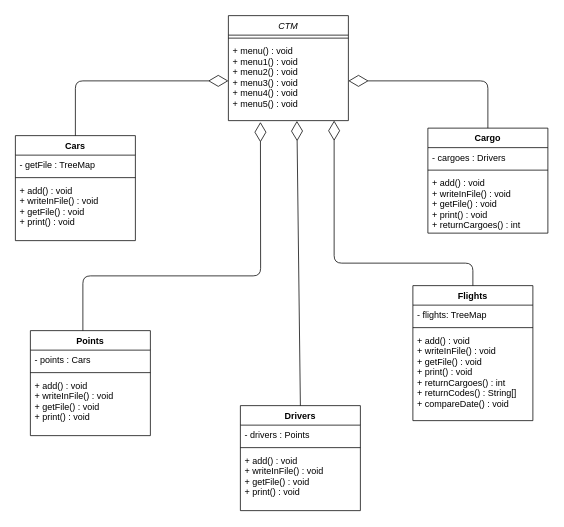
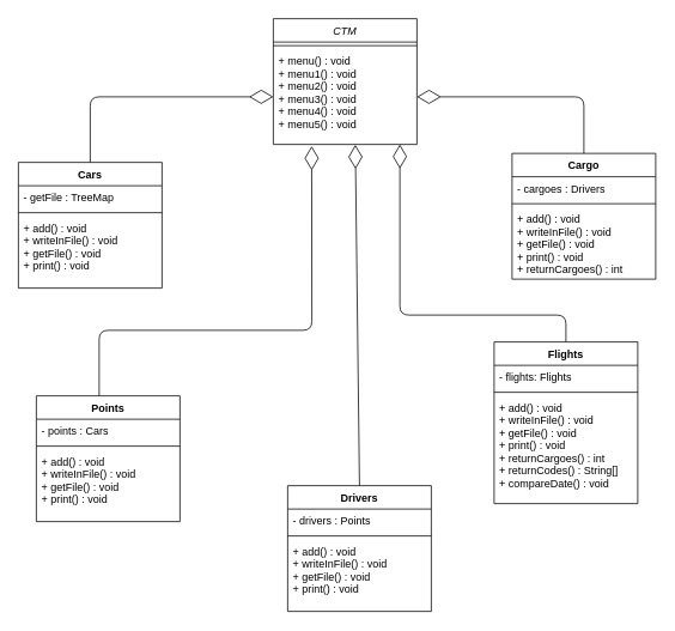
  <mxCell id="0" />
  <mxCell id="1" parent="0" />
  <mxCell id="2" value="CTM" style="swimlane;fontStyle=2;align=center;verticalAlign=top;childLayout=stackLayout;horizontal=1;startSize=26;horizontalStack=0;resizeParent=1;resizeLast=0;collapsible=1;marginBottom=0;rounded=0;shadow=0;strokeWidth=1;" parent="1" vertex="1"><mxGeometry x="304" y="20" width="160" height="140" as="geometry"><mxRectangle x="230" y="140" width="160" height="26" as="alternateBounds" /></mxGeometry></mxCell>
  <mxCell id="3" value="" style="line;html=1;strokeWidth=1;align=left;verticalAlign=middle;spacingTop=-1;spacingLeft=3;spacingRight=3;rotatable=0;labelPosition=right;points=[];portConstraint=eastwest;" parent="2" vertex="1"><mxGeometry y="26" width="160" height="8" as="geometry" /></mxCell>
  <mxCell id="4" value="+ menu() : void&#10;+ menu1() : void&#10;+ menu2() : void &#10;+ menu3() : void&#10;+ menu4() : void&#10;+ menu5() : void" style="text;align=left;verticalAlign=top;spacingLeft=4;spacingRight=4;overflow=hidden;rotatable=0;points=[[0,0.5],[1,0.5]];portConstraint=eastwest;" parent="2" vertex="1"><mxGeometry y="34" width="160" height="106" as="geometry" /></mxCell>
  <mxCell id="5" value="Drivers" style="swimlane;fontStyle=1;align=center;verticalAlign=top;childLayout=stackLayout;horizontal=1;startSize=26;horizontalStack=0;resizeParent=1;resizeParentMax=0;resizeLast=0;collapsible=1;marginBottom=0;" vertex="1" parent="1"><mxGeometry x="320" y="540" width="160" height="140" as="geometry" /></mxCell>
  <mxCell id="6" value="- drivers : Points" style="text;strokeColor=none;fillColor=none;align=left;verticalAlign=top;spacingLeft=4;spacingRight=4;overflow=hidden;rotatable=0;points=[[0,0.5],[1,0.5]];portConstraint=eastwest;" vertex="1" parent="5"><mxGeometry y="26" width="160" height="26" as="geometry" /></mxCell>
  <mxCell id="7" value="" style="line;strokeWidth=1;fillColor=none;align=left;verticalAlign=middle;spacingTop=-1;spacingLeft=3;spacingRight=3;rotatable=0;labelPosition=right;points=[];portConstraint=eastwest;" vertex="1" parent="5"><mxGeometry y="52" width="160" height="8" as="geometry" /></mxCell>
  <mxCell id="8" value="+ add() : void&#10;+ writeInFile() : void&#10;+ getFile() : void&#10;+ print() : void" style="text;strokeColor=none;fillColor=none;align=left;verticalAlign=top;spacingLeft=4;spacingRight=4;overflow=hidden;rotatable=0;points=[[0,0.5],[1,0.5]];portConstraint=eastwest;" vertex="1" parent="5"><mxGeometry y="60" width="160" height="80" as="geometry" /></mxCell>
  <mxCell id="9" value="Cars" style="swimlane;fontStyle=1;align=center;verticalAlign=top;childLayout=stackLayout;horizontal=1;startSize=26;horizontalStack=0;resizeParent=1;resizeParentMax=0;resizeLast=0;collapsible=1;marginBottom=0;" vertex="1" parent="1"><mxGeometry x="20" y="180" width="160" height="140" as="geometry" /></mxCell>
  <mxCell id="10" value="- getFile : TreeMap" style="text;strokeColor=none;fillColor=none;align=left;verticalAlign=top;spacingLeft=4;spacingRight=4;overflow=hidden;rotatable=0;points=[[0,0.5],[1,0.5]];portConstraint=eastwest;" vertex="1" parent="9"><mxGeometry y="26" width="160" height="26" as="geometry" /></mxCell>
  <mxCell id="11" value="" style="line;strokeWidth=1;fillColor=none;align=left;verticalAlign=middle;spacingTop=-1;spacingLeft=3;spacingRight=3;rotatable=0;labelPosition=right;points=[];portConstraint=eastwest;" vertex="1" parent="9"><mxGeometry y="52" width="160" height="8" as="geometry" /></mxCell>
  <mxCell id="12" value="+ add() : void&#10;+ writeInFile() : void&#10;+ getFile() : void&#10;+ print() : void" style="text;strokeColor=none;fillColor=none;align=left;verticalAlign=top;spacingLeft=4;spacingRight=4;overflow=hidden;rotatable=0;points=[[0,0.5],[1,0.5]];portConstraint=eastwest;" vertex="1" parent="9"><mxGeometry y="60" width="160" height="80" as="geometry" /></mxCell>
  <mxCell id="13" value="Points" style="swimlane;fontStyle=1;align=center;verticalAlign=top;childLayout=stackLayout;horizontal=1;startSize=26;horizontalStack=0;resizeParent=1;resizeParentMax=0;resizeLast=0;collapsible=1;marginBottom=0;" vertex="1" parent="1"><mxGeometry x="40" y="440" width="160" height="140" as="geometry" /></mxCell>
  <mxCell id="14" value="- points : Cars" style="text;strokeColor=none;fillColor=none;align=left;verticalAlign=top;spacingLeft=4;spacingRight=4;overflow=hidden;rotatable=0;points=[[0,0.5],[1,0.5]];portConstraint=eastwest;" vertex="1" parent="13"><mxGeometry y="26" width="160" height="26" as="geometry" /></mxCell>
  <mxCell id="15" value="" style="line;strokeWidth=1;fillColor=none;align=left;verticalAlign=middle;spacingTop=-1;spacingLeft=3;spacingRight=3;rotatable=0;labelPosition=right;points=[];portConstraint=eastwest;" vertex="1" parent="13"><mxGeometry y="52" width="160" height="8" as="geometry" /></mxCell>
  <mxCell id="16" value="+ add() : void&#10;+ writeInFile() : void&#10;+ getFile() : void&#10;+ print() : void" style="text;strokeColor=none;fillColor=none;align=left;verticalAlign=top;spacingLeft=4;spacingRight=4;overflow=hidden;rotatable=0;points=[[0,0.5],[1,0.5]];portConstraint=eastwest;" vertex="1" parent="13"><mxGeometry y="60" width="160" height="80" as="geometry" /></mxCell>
  <mxCell id="17" value="Cargo" style="swimlane;fontStyle=1;align=center;verticalAlign=top;childLayout=stackLayout;horizontal=1;startSize=26;horizontalStack=0;resizeParent=1;resizeParentMax=0;resizeLast=0;collapsible=1;marginBottom=0;" vertex="1" parent="1"><mxGeometry x="570" y="170" width="160" height="140" as="geometry" /></mxCell>
  <mxCell id="18" value="- cargoes : Drivers" style="text;strokeColor=none;fillColor=none;align=left;verticalAlign=top;spacingLeft=4;spacingRight=4;overflow=hidden;rotatable=0;points=[[0,0.5],[1,0.5]];portConstraint=eastwest;" vertex="1" parent="17"><mxGeometry y="26" width="160" height="26" as="geometry" /></mxCell>
  <mxCell id="19" value="" style="line;strokeWidth=1;fillColor=none;align=left;verticalAlign=middle;spacingTop=-1;spacingLeft=3;spacingRight=3;rotatable=0;labelPosition=right;points=[];portConstraint=eastwest;" vertex="1" parent="17"><mxGeometry y="52" width="160" height="8" as="geometry" /></mxCell>
  <mxCell id="20" value="+ add() : void&#10;+ writeInFile() : void&#10;+ getFile() : void&#10;+ print() : void&#10;+ returnCargoes() : int" style="text;strokeColor=none;fillColor=none;align=left;verticalAlign=top;spacingLeft=4;spacingRight=4;overflow=hidden;rotatable=0;points=[[0,0.5],[1,0.5]];portConstraint=eastwest;" vertex="1" parent="17"><mxGeometry y="60" width="160" height="80" as="geometry" /></mxCell>
  <mxCell id="21" value="Flights" style="swimlane;fontStyle=1;align=center;verticalAlign=top;childLayout=stackLayout;horizontal=1;startSize=26;horizontalStack=0;resizeParent=1;resizeParentMax=0;resizeLast=0;collapsible=1;marginBottom=0;" vertex="1" parent="1"><mxGeometry x="550" y="380" width="160" height="180" as="geometry" /></mxCell>
- <mxCell id="22" value="- flights: TreeMap" style="text;strokeColor=none;fillColor=none;align=left;verticalAlign=top;spacingLeft=4;spacingRight=4;overflow=hidden;rotatable=0;points=[[0,0.5],[1,0.5]];portConstraint=eastwest;" vertex="1" parent="21"><mxGeometry y="26" width="160" height="26" as="geometry" /></mxCell>
+ <mxCell id="22" value="- flights: Flights" style="text;strokeColor=none;fillColor=none;align=left;verticalAlign=top;spacingLeft=4;spacingRight=4;overflow=hidden;rotatable=0;points=[[0,0.5],[1,0.5]];portConstraint=eastwest;" vertex="1" parent="21"><mxGeometry y="26" width="160" height="26" as="geometry" /></mxCell>
  <mxCell id="23" value="" style="line;strokeWidth=1;fillColor=none;align=left;verticalAlign=middle;spacingTop=-1;spacingLeft=3;spacingRight=3;rotatable=0;labelPosition=right;points=[];portConstraint=eastwest;" vertex="1" parent="21"><mxGeometry y="52" width="160" height="8" as="geometry" /></mxCell>
  <mxCell id="24" value="+ add() : void&#10;+ writeInFile() : void&#10;+ getFile() : void&#10;+ print() : void&#10;+ returnCargoes() : int&#10;+ returnCodes() : String[]&#10;+ compareDate() : void" style="text;strokeColor=none;fillColor=none;align=left;verticalAlign=top;spacingLeft=4;spacingRight=4;overflow=hidden;rotatable=0;points=[[0,0.5],[1,0.5]];portConstraint=eastwest;" vertex="1" parent="21"><mxGeometry y="60" width="160" height="120" as="geometry" /></mxCell>
  <mxCell id="25" value="" style="endArrow=diamondThin;endFill=0;endSize=24;html=1;entryX=0;entryY=0.5;entryDx=0;entryDy=0;exitX=0.5;exitY=0;exitDx=0;exitDy=0;" edge="1" parent="1" source="9" target="4"><mxGeometry width="160" relative="1" as="geometry"><mxPoint x="70" y="150" as="sourcePoint" /><mxPoint x="230" y="150" as="targetPoint" /><Array as="points"><mxPoint x="100" y="107" /></Array></mxGeometry></mxCell>
  <mxCell id="26" value="" style="endArrow=diamondThin;endFill=0;endSize=24;html=1;entryX=0.267;entryY=1.018;entryDx=0;entryDy=0;exitX=0.5;exitY=0;exitDx=0;exitDy=0;entryPerimeter=0;" edge="1" parent="1" target="4"><mxGeometry width="160" relative="1" as="geometry"><mxPoint x="110" y="440" as="sourcePoint" /><mxPoint x="314" y="367" as="targetPoint" /><Array as="points"><mxPoint x="110" y="367" /><mxPoint x="347" y="367" /></Array></mxGeometry></mxCell>
  <mxCell id="27" value="" style="endArrow=diamondThin;endFill=0;endSize=24;html=1;entryX=0.571;entryY=1.004;entryDx=0;entryDy=0;exitX=0.5;exitY=0;exitDx=0;exitDy=0;entryPerimeter=0;" edge="1" parent="1" source="5" target="4"><mxGeometry width="160" relative="1" as="geometry"><mxPoint x="300" y="393" as="sourcePoint" /><mxPoint x="504" y="320" as="targetPoint" /><Array as="points" /></mxGeometry></mxCell>
  <mxCell id="28" value="" style="endArrow=diamondThin;endFill=0;endSize=24;html=1;entryX=1;entryY=0.5;entryDx=0;entryDy=0;exitX=0.5;exitY=0;exitDx=0;exitDy=0;" edge="1" parent="1" source="17" target="4"><mxGeometry width="160" relative="1" as="geometry"><mxPoint x="130" y="210" as="sourcePoint" /><mxPoint x="334" y="137" as="targetPoint" /><Array as="points"><mxPoint x="650" y="107" /></Array></mxGeometry></mxCell>
  <mxCell id="29" value="" style="endArrow=diamondThin;endFill=0;endSize=24;html=1;exitX=0.5;exitY=0;exitDx=0;exitDy=0;" edge="1" parent="1" source="21"><mxGeometry width="160" relative="1" as="geometry"><mxPoint x="290" y="373" as="sourcePoint" /><mxPoint x="445" y="160" as="targetPoint" /><Array as="points"><mxPoint x="630" y="350" /><mxPoint x="445" y="350" /></Array></mxGeometry></mxCell>
